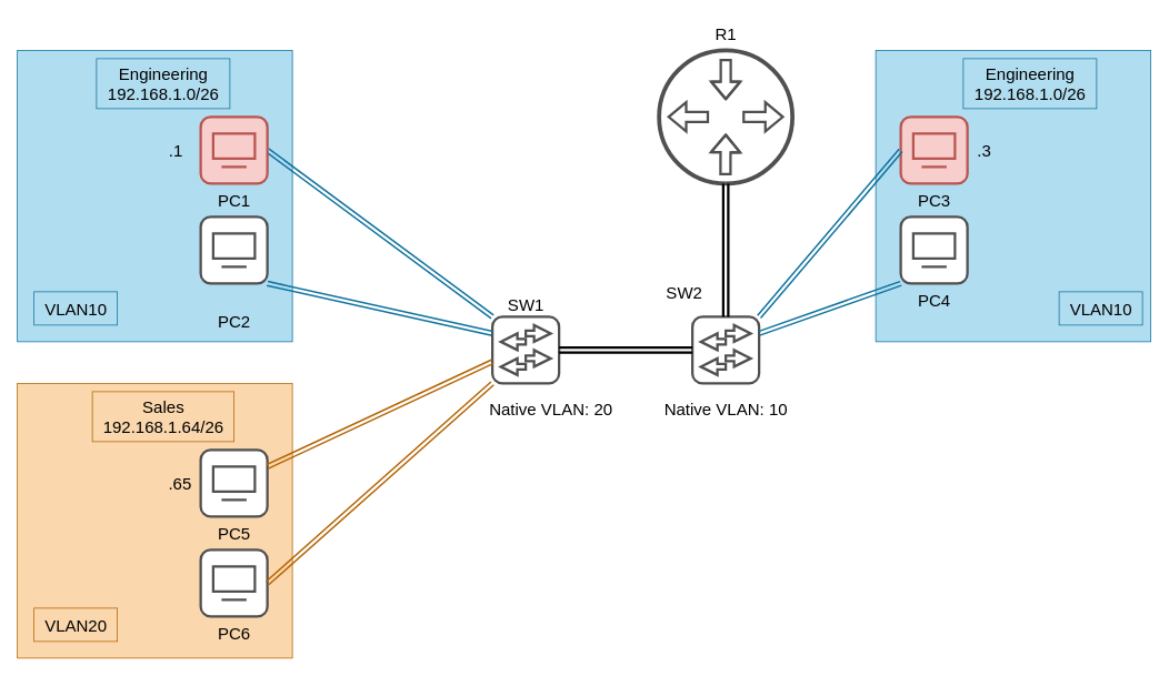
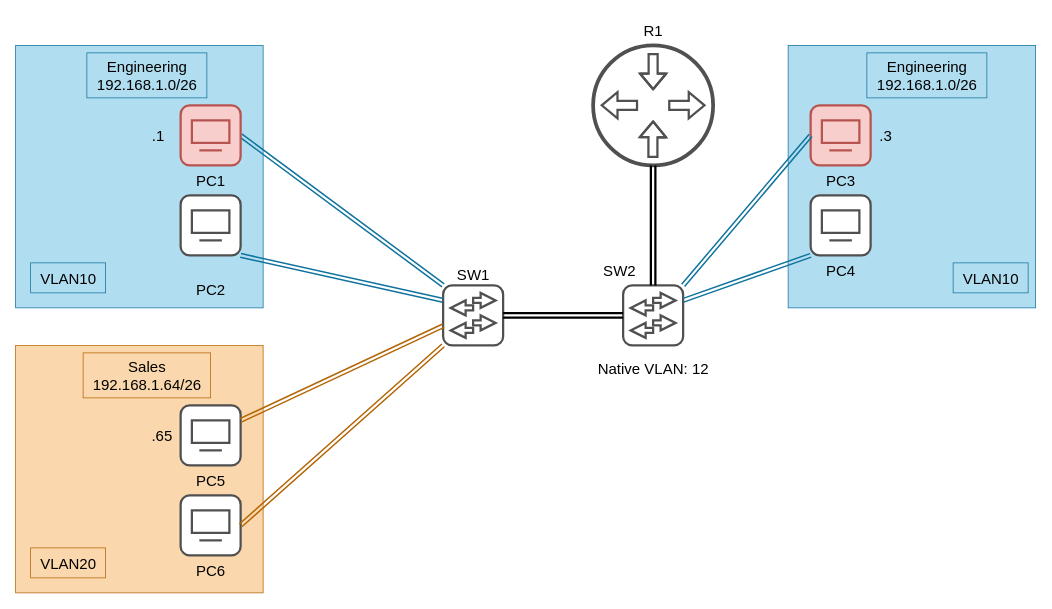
  <mxCell id="0" />
  <mxCell id="1" parent="0" />
  <mxCell id="2" value="" style="group" vertex="1" connectable="0" parent="1"><mxGeometry x="790" y="60" width="160" height="160" as="geometry" /></mxCell>
  <mxCell id="3" value="" style="ellipse;whiteSpace=wrap;html=1;aspect=fixed;fontSize=40;fontColor=#232F3E;strokeColor=#505050;strokeWidth=5;" vertex="1" parent="2"><mxGeometry width="160" height="160" as="geometry" /></mxCell>
  <mxCell id="4" value="" style="shape=flexArrow;endArrow=classic;html=1;rounded=0;fontSize=40;fontColor=#232F3E;entryX=0.5;entryY=0.375;entryDx=0;entryDy=0;entryPerimeter=0;strokeColor=#505050;strokeWidth=3;" edge="1" parent="2" target="3"><mxGeometry width="50" height="50" relative="1" as="geometry"><mxPoint x="80" y="10" as="sourcePoint" /><mxPoint x="80" y="-50.333" as="targetPoint" /><Array as="points"><mxPoint x="80" y="30" /></Array></mxGeometry></mxCell>
  <mxCell id="5" value="" style="shape=flexArrow;endArrow=classic;html=1;rounded=0;fontSize=40;fontColor=#232F3E;strokeColor=#505050;strokeWidth=3;" edge="1" parent="2"><mxGeometry width="50" height="50" relative="1" as="geometry"><mxPoint x="79.71" y="150" as="sourcePoint" /><mxPoint x="80" y="100" as="targetPoint" /><Array as="points"><mxPoint x="79.71" y="130" /></Array></mxGeometry></mxCell>
  <mxCell id="6" value="" style="shape=flexArrow;endArrow=classic;html=1;rounded=0;fontSize=40;fontColor=#232F3E;strokeColor=#505050;strokeWidth=3;" edge="1" parent="2"><mxGeometry width="50" height="50" relative="1" as="geometry"><mxPoint x="100" y="79.86" as="sourcePoint" /><mxPoint x="150" y="79.86" as="targetPoint" /></mxGeometry></mxCell>
  <mxCell id="7" value="" style="shape=flexArrow;endArrow=classic;html=1;rounded=0;fontSize=40;fontColor=#232F3E;strokeColor=#505050;strokeWidth=3;" edge="1" parent="2"><mxGeometry width="50" height="50" relative="1" as="geometry"><mxPoint x="60" y="79.86" as="sourcePoint" /><mxPoint x="10" y="79.86" as="targetPoint" /></mxGeometry></mxCell>
  <mxCell id="8" value="&lt;font style=&quot;font-size: 20px;&quot;&gt;R1&lt;/font&gt;" style="text;html=1;align=center;verticalAlign=middle;resizable=0;points=[];autosize=1;strokeColor=none;fillColor=none;" vertex="1" parent="1"><mxGeometry x="845" y="20" width="50" height="40" as="geometry" /></mxCell>
  <mxCell id="9" value="" style="rounded=0;whiteSpace=wrap;html=1;fontSize=20;fillColor=#b1ddf0;strokeColor=#10739e;" vertex="1" parent="1"><mxGeometry x="20" y="60" width="330" height="350" as="geometry" /></mxCell>
  <mxCell id="10" value="" style="group" vertex="1" connectable="0" parent="1"><mxGeometry x="240" y="260" width="80" height="80" as="geometry" /></mxCell>
  <mxCell id="11" value="" style="rounded=1;whiteSpace=wrap;html=1;strokeWidth=3;strokeColor=#505050;" vertex="1" parent="10"><mxGeometry width="80" height="80" as="geometry" /></mxCell>
  <mxCell id="12" value="" style="rounded=0;whiteSpace=wrap;html=1;strokeColor=#505050;strokeWidth=3;" vertex="1" parent="10"><mxGeometry x="15" y="20" width="50" height="30" as="geometry" /></mxCell>
  <mxCell id="13" value="" style="endArrow=none;html=1;rounded=0;strokeWidth=3;strokeColor=#505050;" edge="1" parent="10"><mxGeometry width="50" height="50" relative="1" as="geometry"><mxPoint x="25" y="60" as="sourcePoint" /><mxPoint x="55" y="60" as="targetPoint" /></mxGeometry></mxCell>
  <mxCell id="14" value="&lt;div&gt;Engineering&lt;/div&gt;&lt;div&gt;192.168.1.0/26&lt;br&gt;&lt;/div&gt;" style="text;html=1;align=center;verticalAlign=middle;resizable=0;points=[];autosize=1;strokeColor=#10739e;fillColor=#b1ddf0;fontSize=20;" vertex="1" parent="1"><mxGeometry x="115" y="70" width="160" height="60" as="geometry" /></mxCell>
  <mxCell id="15" value=".1" style="text;html=1;align=center;verticalAlign=middle;resizable=0;points=[];autosize=1;strokeColor=none;fillColor=none;fontSize=20;" vertex="1" parent="1"><mxGeometry x="190" y="160" width="40" height="40" as="geometry" /></mxCell>
  <mxCell id="16" value="PC1" style="text;html=1;align=center;verticalAlign=middle;resizable=0;points=[];autosize=1;strokeColor=none;fillColor=none;fontSize=20;" vertex="1" parent="1"><mxGeometry x="250" y="220" width="60" height="40" as="geometry" /></mxCell>
  <mxCell id="17" value="PC2" style="text;html=1;align=center;verticalAlign=middle;resizable=0;points=[];autosize=1;strokeColor=none;fillColor=none;fontSize=20;" vertex="1" parent="1"><mxGeometry x="250" y="365" width="60" height="40" as="geometry" /></mxCell>
  <mxCell id="18" value="VLAN10" style="text;html=1;align=center;verticalAlign=middle;resizable=0;points=[];autosize=1;fontSize=20;fillColor=#b1ddf0;strokeColor=#10739e;" vertex="1" parent="1"><mxGeometry x="40" y="350" width="100" height="40" as="geometry" /></mxCell>
  <mxCell id="19" value="" style="group" vertex="1" connectable="0" parent="1"><mxGeometry x="590" y="380" width="80" height="80" as="geometry" /></mxCell>
  <mxCell id="20" value="" style="rounded=1;whiteSpace=wrap;html=1;strokeWidth=3;strokeColor=#505050;" vertex="1" parent="19"><mxGeometry width="80" height="80" as="geometry" /></mxCell>
  <mxCell id="21" value="" style="html=1;shadow=0;dashed=0;align=center;verticalAlign=middle;shape=mxgraph.arrows2.arrow;dy=0.67;dx=20;notch=0;rounded=1;strokeColor=#505050;strokeWidth=3;" vertex="1" parent="19"><mxGeometry x="40" y="10" width="30" height="20" as="geometry" /></mxCell>
  <mxCell id="22" value="" style="html=1;shadow=0;dashed=0;align=center;verticalAlign=middle;shape=mxgraph.arrows2.arrow;dy=0.67;dx=20;notch=0;rounded=1;strokeColor=#505050;strokeWidth=3;flipV=0;flipH=1;" vertex="1" parent="19"><mxGeometry x="10" y="20" width="30" height="20" as="geometry" /></mxCell>
  <mxCell id="23" value="" style="html=1;shadow=0;dashed=0;align=center;verticalAlign=middle;shape=mxgraph.arrows2.arrow;dy=0.67;dx=20;notch=0;rounded=1;strokeColor=#505050;strokeWidth=3;" vertex="1" parent="19"><mxGeometry x="40" y="40" width="30" height="20" as="geometry" /></mxCell>
  <mxCell id="24" value="" style="html=1;shadow=0;dashed=0;align=center;verticalAlign=middle;shape=mxgraph.arrows2.arrow;dy=0.67;dx=20;notch=0;rounded=1;strokeColor=#505050;strokeWidth=3;flipH=1;" vertex="1" parent="19"><mxGeometry x="10" y="50" width="30" height="20" as="geometry" /></mxCell>
  <mxCell id="25" value="" style="group" vertex="1" connectable="0" parent="1"><mxGeometry x="830" y="380" width="80" height="80" as="geometry" /></mxCell>
  <mxCell id="26" value="" style="rounded=1;whiteSpace=wrap;html=1;strokeWidth=3;strokeColor=#505050;" vertex="1" parent="25"><mxGeometry width="80" height="80" as="geometry" /></mxCell>
  <mxCell id="27" value="" style="html=1;shadow=0;dashed=0;align=center;verticalAlign=middle;shape=mxgraph.arrows2.arrow;dy=0.67;dx=20;notch=0;rounded=1;strokeColor=#505050;strokeWidth=3;" vertex="1" parent="25"><mxGeometry x="40" y="10" width="30" height="20" as="geometry" /></mxCell>
  <mxCell id="28" value="" style="html=1;shadow=0;dashed=0;align=center;verticalAlign=middle;shape=mxgraph.arrows2.arrow;dy=0.67;dx=20;notch=0;rounded=1;strokeColor=#505050;strokeWidth=3;flipV=0;flipH=1;" vertex="1" parent="25"><mxGeometry x="10" y="20" width="30" height="20" as="geometry" /></mxCell>
  <mxCell id="29" value="" style="html=1;shadow=0;dashed=0;align=center;verticalAlign=middle;shape=mxgraph.arrows2.arrow;dy=0.67;dx=20;notch=0;rounded=1;strokeColor=#505050;strokeWidth=3;" vertex="1" parent="25"><mxGeometry x="40" y="40" width="30" height="20" as="geometry" /></mxCell>
  <mxCell id="30" value="" style="html=1;shadow=0;dashed=0;align=center;verticalAlign=middle;shape=mxgraph.arrows2.arrow;dy=0.67;dx=20;notch=0;rounded=1;strokeColor=#505050;strokeWidth=3;flipH=1;" vertex="1" parent="25"><mxGeometry x="10" y="50" width="30" height="20" as="geometry" /></mxCell>
  <mxCell id="31" value="&lt;font style=&quot;font-size: 20px;&quot;&gt;SW1&lt;/font&gt;" style="text;html=1;align=center;verticalAlign=middle;resizable=0;points=[];autosize=1;strokeColor=none;fillColor=none;" vertex="1" parent="1"><mxGeometry x="595" y="345" width="70" height="40" as="geometry" /></mxCell>
- <mxCell id="32" value="SW2" style="text;html=1;align=center;verticalAlign=middle;resizable=0;points=[];autosize=1;strokeColor=none;fillColor=none;fontSize=20;" vertex="1" parent="1"><mxGeometry x="785" y="330" width="70" height="40" as="geometry" /></mxCell>
+ <mxCell id="32" value="SW2" style="text;html=1;align=center;verticalAlign=middle;resizable=0;points=[];autosize=1;strokeColor=none;fillColor=none;fontSize=20;" vertex="1" parent="1"><mxGeometry x="790" y="340" width="70" height="40" as="geometry" /></mxCell>
  <mxCell id="33" style="edgeStyle=orthogonalEdgeStyle;rounded=0;orthogonalLoop=1;jettySize=auto;html=1;exitX=1;exitY=0.5;exitDx=0;exitDy=0;entryX=0;entryY=0.5;entryDx=0;entryDy=0;fontSize=20;strokeWidth=3;shape=link;" edge="1" parent="1" source="20" target="26"><mxGeometry relative="1" as="geometry" /></mxCell>
  <mxCell id="34" style="edgeStyle=orthogonalEdgeStyle;shape=link;rounded=0;orthogonalLoop=1;jettySize=auto;html=1;exitX=0.5;exitY=1;exitDx=0;exitDy=0;entryX=0.5;entryY=0;entryDx=0;entryDy=0;fontSize=20;strokeWidth=3;" edge="1" parent="1" source="3" target="26"><mxGeometry relative="1" as="geometry" /></mxCell>
  <mxCell id="35" style="shape=link;rounded=0;orthogonalLoop=1;jettySize=auto;html=1;exitX=1;exitY=1;exitDx=0;exitDy=0;entryX=0;entryY=0.25;entryDx=0;entryDy=0;fontSize=20;strokeWidth=2;fillColor=#b1ddf0;strokeColor=#10739e;" edge="1" parent="1" source="11" target="20"><mxGeometry relative="1" as="geometry" /></mxCell>
  <mxCell id="36" style="edgeStyle=none;shape=link;rounded=0;orthogonalLoop=1;jettySize=auto;html=1;exitX=1;exitY=0.5;exitDx=0;exitDy=0;entryX=0;entryY=0;entryDx=0;entryDy=0;fontSize=20;strokeWidth=2;fillColor=#b1ddf0;strokeColor=#10739e;" edge="1" parent="1" target="20"><mxGeometry relative="1" as="geometry"><mxPoint x="320" y="180" as="sourcePoint" /></mxGeometry></mxCell>
  <mxCell id="37" value="" style="rounded=0;whiteSpace=wrap;html=1;fontSize=20;fillColor=#b1ddf0;strokeColor=#10739e;" vertex="1" parent="1"><mxGeometry x="1050" y="60" width="330" height="350" as="geometry" /></mxCell>
  <mxCell id="38" value="" style="group;" vertex="1" connectable="0" parent="1"><mxGeometry x="1080" y="140" width="80" height="80" as="geometry" /></mxCell>
  <mxCell id="39" value="" style="rounded=1;whiteSpace=wrap;html=1;strokeWidth=3;strokeColor=#b85450;fillColor=#f8cecc;" vertex="1" parent="38"><mxGeometry width="80" height="80" as="geometry" /></mxCell>
  <mxCell id="40" value="" style="rounded=0;whiteSpace=wrap;html=1;strokeColor=#b85450;strokeWidth=3;fillColor=#f8cecc;" vertex="1" parent="38"><mxGeometry x="15" y="20" width="50" height="30" as="geometry" /></mxCell>
  <mxCell id="41" value="" style="endArrow=none;html=1;rounded=0;strokeWidth=3;strokeColor=#b85450;fillColor=#f8cecc;" edge="1" parent="38"><mxGeometry width="50" height="50" relative="1" as="geometry"><mxPoint x="25" y="60" as="sourcePoint" /><mxPoint x="55" y="60" as="targetPoint" /></mxGeometry></mxCell>
  <mxCell id="42" value="" style="group" vertex="1" connectable="0" parent="1"><mxGeometry x="1080" y="260" width="80" height="80" as="geometry" /></mxCell>
  <mxCell id="43" value="" style="rounded=1;whiteSpace=wrap;html=1;strokeWidth=3;strokeColor=#505050;" vertex="1" parent="42"><mxGeometry width="80" height="80" as="geometry" /></mxCell>
  <mxCell id="44" value="" style="rounded=0;whiteSpace=wrap;html=1;strokeColor=#505050;strokeWidth=3;" vertex="1" parent="42"><mxGeometry x="15" y="20" width="50" height="30" as="geometry" /></mxCell>
  <mxCell id="45" value="" style="endArrow=none;html=1;rounded=0;strokeWidth=3;strokeColor=#505050;" edge="1" parent="42"><mxGeometry width="50" height="50" relative="1" as="geometry"><mxPoint x="25" y="60" as="sourcePoint" /><mxPoint x="55" y="60" as="targetPoint" /></mxGeometry></mxCell>
  <mxCell id="46" value="&lt;div&gt;Engineering&lt;/div&gt;&lt;div&gt;192.168.1.0/26&lt;br&gt;&lt;/div&gt;" style="text;html=1;align=center;verticalAlign=middle;resizable=0;points=[];autosize=1;strokeColor=#10739e;fillColor=#b1ddf0;fontSize=20;" vertex="1" parent="1"><mxGeometry x="1155" y="70" width="160" height="60" as="geometry" /></mxCell>
  <mxCell id="47" value="PC3" style="text;html=1;align=center;verticalAlign=middle;resizable=0;points=[];autosize=1;strokeColor=none;fillColor=none;fontSize=20;" vertex="1" parent="1"><mxGeometry x="1090" y="220" width="60" height="40" as="geometry" /></mxCell>
  <mxCell id="48" value="PC4" style="text;html=1;align=center;verticalAlign=middle;resizable=0;points=[];autosize=1;strokeColor=none;fillColor=none;fontSize=20;" vertex="1" parent="1"><mxGeometry x="1090" y="340" width="60" height="40" as="geometry" /></mxCell>
  <mxCell id="49" value="VLAN10" style="text;html=1;align=center;verticalAlign=middle;resizable=0;points=[];autosize=1;fontSize=20;fillColor=#b1ddf0;strokeColor=#10739e;" vertex="1" parent="1"><mxGeometry x="1270" y="350" width="100" height="40" as="geometry" /></mxCell>
  <mxCell id="50" style="edgeStyle=none;shape=link;rounded=0;orthogonalLoop=1;jettySize=auto;html=1;exitX=0;exitY=1;exitDx=0;exitDy=0;entryX=1;entryY=0.25;entryDx=0;entryDy=0;fontSize=20;strokeWidth=2;fillColor=#b1ddf0;strokeColor=#10739e;" edge="1" parent="1" source="43" target="26"><mxGeometry relative="1" as="geometry" /></mxCell>
  <mxCell id="51" style="edgeStyle=none;shape=link;rounded=0;orthogonalLoop=1;jettySize=auto;html=1;exitX=0;exitY=0.5;exitDx=0;exitDy=0;entryX=1;entryY=0;entryDx=0;entryDy=0;fontSize=20;strokeWidth=2;fillColor=#b1ddf0;strokeColor=#10739e;" edge="1" parent="1" source="39" target="26"><mxGeometry relative="1" as="geometry" /></mxCell>
  <mxCell id="52" value="" style="rounded=0;whiteSpace=wrap;html=1;fontSize=20;fillColor=#fad7ac;strokeColor=#b46504;" vertex="1" parent="1"><mxGeometry x="20" y="460" width="330" height="330" as="geometry" /></mxCell>
  <mxCell id="53" value="&lt;div&gt;Sales&lt;br&gt;&lt;/div&gt;&lt;div&gt;192.168.1.64/26&lt;br&gt;&lt;/div&gt;" style="text;html=1;align=center;verticalAlign=middle;resizable=0;points=[];autosize=1;strokeColor=#b46504;fillColor=#fad7ac;fontSize=20;" vertex="1" parent="1"><mxGeometry x="110" y="470" width="170" height="60" as="geometry" /></mxCell>
  <mxCell id="54" value="" style="group" vertex="1" connectable="0" parent="1"><mxGeometry x="240" y="540" width="80" height="80" as="geometry" /></mxCell>
  <mxCell id="55" value="" style="rounded=1;whiteSpace=wrap;html=1;strokeWidth=3;strokeColor=#505050;" vertex="1" parent="54"><mxGeometry width="80" height="80" as="geometry" /></mxCell>
  <mxCell id="56" value="" style="rounded=0;whiteSpace=wrap;html=1;strokeColor=#505050;strokeWidth=3;" vertex="1" parent="54"><mxGeometry x="15" y="20" width="50" height="30" as="geometry" /></mxCell>
  <mxCell id="57" value="" style="endArrow=none;html=1;rounded=0;strokeWidth=3;strokeColor=#505050;" edge="1" parent="54"><mxGeometry width="50" height="50" relative="1" as="geometry"><mxPoint x="25" y="60" as="sourcePoint" /><mxPoint x="55" y="60" as="targetPoint" /></mxGeometry></mxCell>
  <mxCell id="58" value="" style="group" vertex="1" connectable="0" parent="1"><mxGeometry x="240" y="660" width="80" height="80" as="geometry" /></mxCell>
  <mxCell id="59" value="" style="rounded=1;whiteSpace=wrap;html=1;strokeWidth=3;strokeColor=#505050;" vertex="1" parent="58"><mxGeometry width="80" height="80" as="geometry" /></mxCell>
  <mxCell id="60" value="" style="rounded=0;whiteSpace=wrap;html=1;strokeColor=#505050;strokeWidth=3;" vertex="1" parent="58"><mxGeometry x="15" y="20" width="50" height="30" as="geometry" /></mxCell>
  <mxCell id="61" value="" style="endArrow=none;html=1;rounded=0;strokeWidth=3;strokeColor=#505050;" edge="1" parent="58"><mxGeometry width="50" height="50" relative="1" as="geometry"><mxPoint x="25" y="60" as="sourcePoint" /><mxPoint x="55" y="60" as="targetPoint" /></mxGeometry></mxCell>
  <mxCell id="62" value="PC5" style="text;html=1;align=center;verticalAlign=middle;resizable=0;points=[];autosize=1;strokeColor=none;fillColor=none;fontSize=20;" vertex="1" parent="1"><mxGeometry x="250" y="620" width="60" height="40" as="geometry" /></mxCell>
  <mxCell id="63" value="PC6" style="text;html=1;align=center;verticalAlign=middle;resizable=0;points=[];autosize=1;strokeColor=none;fillColor=none;fontSize=20;" vertex="1" parent="1"><mxGeometry x="250" y="740" width="60" height="40" as="geometry" /></mxCell>
  <mxCell id="64" value=".65" style="text;html=1;align=center;verticalAlign=middle;resizable=0;points=[];autosize=1;strokeColor=none;fillColor=none;fontSize=20;" vertex="1" parent="1"><mxGeometry x="190" y="560" width="50" height="40" as="geometry" /></mxCell>
  <mxCell id="65" value="VLAN20" style="text;html=1;align=center;verticalAlign=middle;resizable=0;points=[];autosize=1;strokeColor=#b46504;fillColor=#fad7ac;fontSize=20;" vertex="1" parent="1"><mxGeometry x="40" y="730" width="100" height="40" as="geometry" /></mxCell>
  <mxCell id="66" style="edgeStyle=none;shape=link;rounded=0;orthogonalLoop=1;jettySize=auto;html=1;exitX=1;exitY=0.25;exitDx=0;exitDy=0;entryX=0.005;entryY=0.672;entryDx=0;entryDy=0;entryPerimeter=0;fontSize=20;strokeWidth=2;fillColor=#fad7ac;strokeColor=#b46504;" edge="1" parent="1" source="55" target="20"><mxGeometry relative="1" as="geometry" /></mxCell>
  <mxCell id="67" style="edgeStyle=none;shape=link;rounded=0;orthogonalLoop=1;jettySize=auto;html=1;exitX=1;exitY=0.5;exitDx=0;exitDy=0;entryX=0;entryY=1;entryDx=0;entryDy=0;fontSize=20;strokeWidth=2;fillColor=#fad7ac;strokeColor=#b46504;" edge="1" parent="1" source="59" target="20"><mxGeometry relative="1" as="geometry" /></mxCell>
  <mxCell id="68" value=".3" style="text;html=1;align=center;verticalAlign=middle;resizable=0;points=[];autosize=1;strokeColor=none;fillColor=none;fontSize=20;" vertex="1" parent="1"><mxGeometry x="1160" y="160" width="40" height="40" as="geometry" /></mxCell>
- <mxCell id="69" value="&lt;div&gt;Native VLAN: 20&lt;br&gt;&lt;/div&gt;" style="text;html=1;align=center;verticalAlign=middle;resizable=0;points=[];autosize=1;strokeColor=none;fillColor=none;fontSize=20;" vertex="1" parent="1"><mxGeometry x="575" y="470" width="170" height="40" as="geometry" /></mxCell>
- <mxCell id="70" value="&lt;div&gt;Native VLAN: 10&lt;br&gt;&lt;/div&gt;" style="text;html=1;align=center;verticalAlign=middle;resizable=0;points=[];autosize=1;strokeColor=none;fillColor=none;fontSize=20;" vertex="1" parent="1"><mxGeometry x="785" y="470" width="170" height="40" as="geometry" /></mxCell>
+ <mxCell id="70" value="&lt;div&gt;Native VLAN: 12&lt;br&gt;&lt;/div&gt;" style="text;html=1;align=center;verticalAlign=middle;resizable=0;points=[];autosize=1;strokeColor=none;fillColor=none;fontSize=20;" vertex="1" parent="1"><mxGeometry x="785" y="470" width="170" height="40" as="geometry" /></mxCell>
  <mxCell id="71" value="" style="group;" vertex="1" connectable="0" parent="1"><mxGeometry x="240" y="140" width="80" height="80" as="geometry" /></mxCell>
  <mxCell id="72" value="" style="rounded=1;whiteSpace=wrap;html=1;strokeWidth=3;strokeColor=#b85450;fillColor=#f8cecc;" vertex="1" parent="71"><mxGeometry width="80" height="80" as="geometry" /></mxCell>
  <mxCell id="73" value="" style="rounded=0;whiteSpace=wrap;html=1;strokeColor=#b85450;strokeWidth=3;fillColor=#f8cecc;" vertex="1" parent="71"><mxGeometry x="15" y="20" width="50" height="30" as="geometry" /></mxCell>
  <mxCell id="74" value="" style="endArrow=none;html=1;rounded=0;strokeWidth=3;strokeColor=#b85450;fillColor=#f8cecc;" edge="1" parent="71"><mxGeometry width="50" height="50" relative="1" as="geometry"><mxPoint x="25" y="60" as="sourcePoint" /><mxPoint x="55" y="60" as="targetPoint" /></mxGeometry></mxCell>
